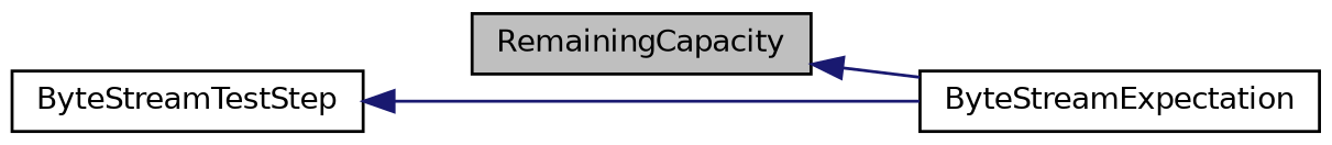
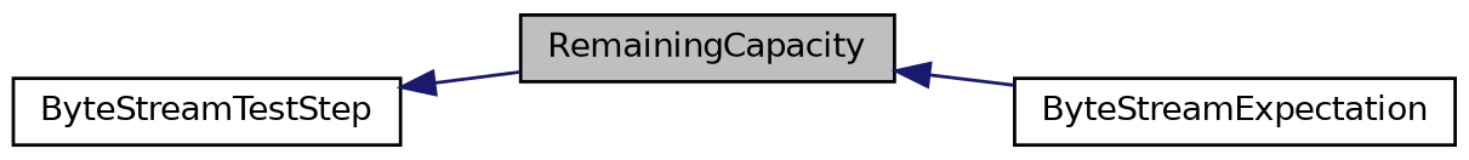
  digraph {
    rankdir=LR
    node [color=black fillcolor=white fontname=Helvetica fontsize=10 shape=record style=filled]
    edge [color=midnightblue dir=back fontname=Helvetica fontsize=10 labelfontname=Helvetica labelfontsize=10 style=solid]
    n1 [fillcolor=grey75 fontcolor=black height=0.2 label=RemainingCapacity width=0.4]
    n2 [height=0.2 label=ByteStreamExpectation width=0.4]
    n3 [height=0.2 label=ByteStreamTestStep width=0.4]
    n1 -> n2
-   n3 -> n2
+   n3 -> n1
  }
